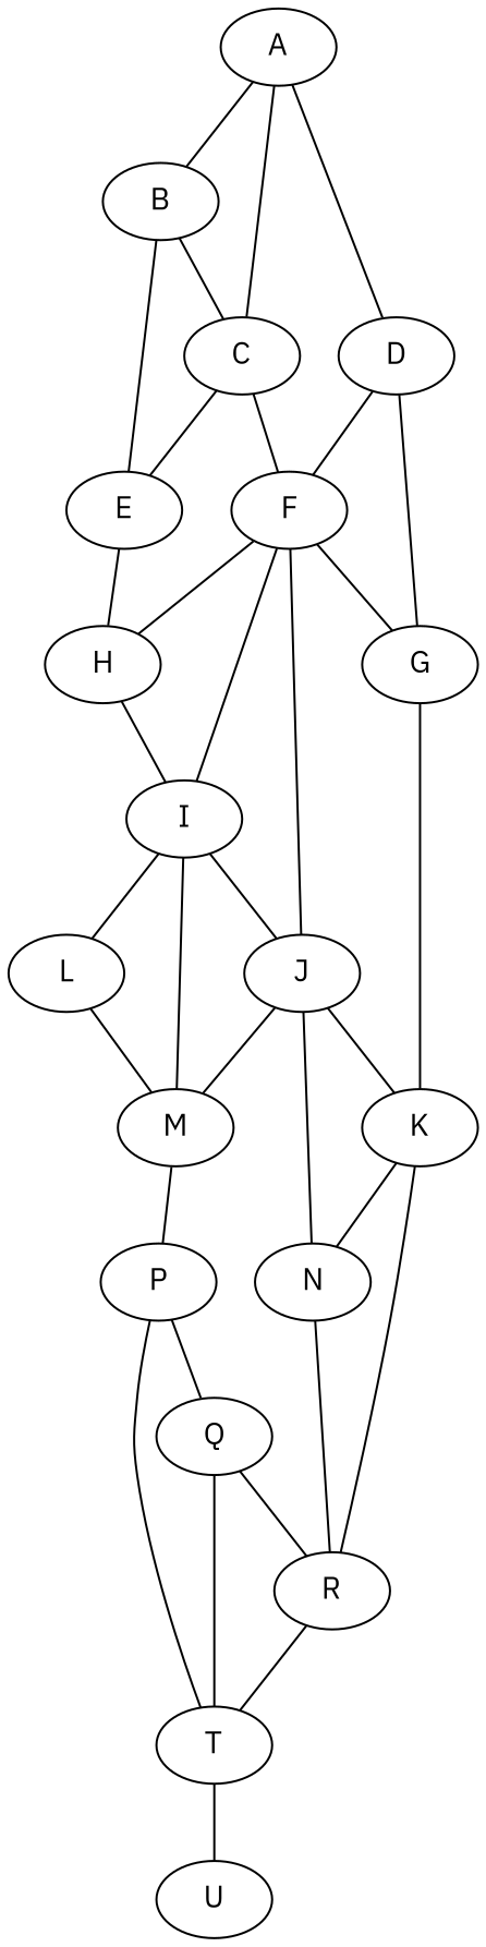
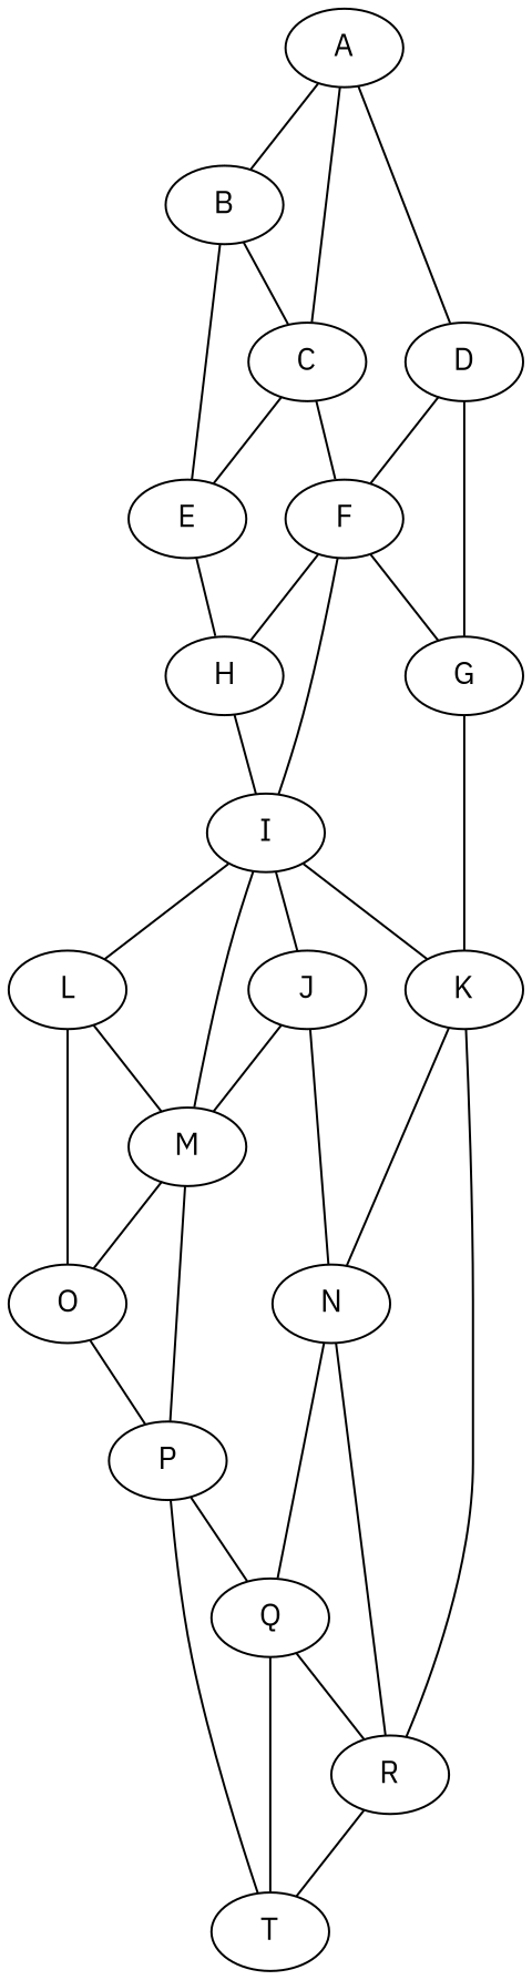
  graph {
    fontname="IBM Plex Sans"
    node [fontname="IBM Plex Sans"]
    edge [fontname="IBM Plex Sans"]
    A
    B
    C
    D
    E
    F
    G
    H
    I
    J
    K
    L
    M
    N
    R
+   O
    P
    Q
    T
-   U
    A -- B
    A -- C
    A -- D
    B -- C
    B -- E
    C -- E
    C -- F
    D -- F
    D -- G
    E -- H
    F -- G
    F -- H
    F -- I
-   F -- J
    G -- K
    H -- I
    I -- J
    I -- L
    I -- M
-   J -- K
+   I -- K
    J -- M
    J -- N
    K -- N
    K -- R
    L -- M
+   L -- O
+   M -- O
    M -- P
    N -- R
+   N -- Q
    R -- T
+   O -- P
    P -- Q
    P -- T
    Q -- R
    Q -- T
-   T -- U
  }
